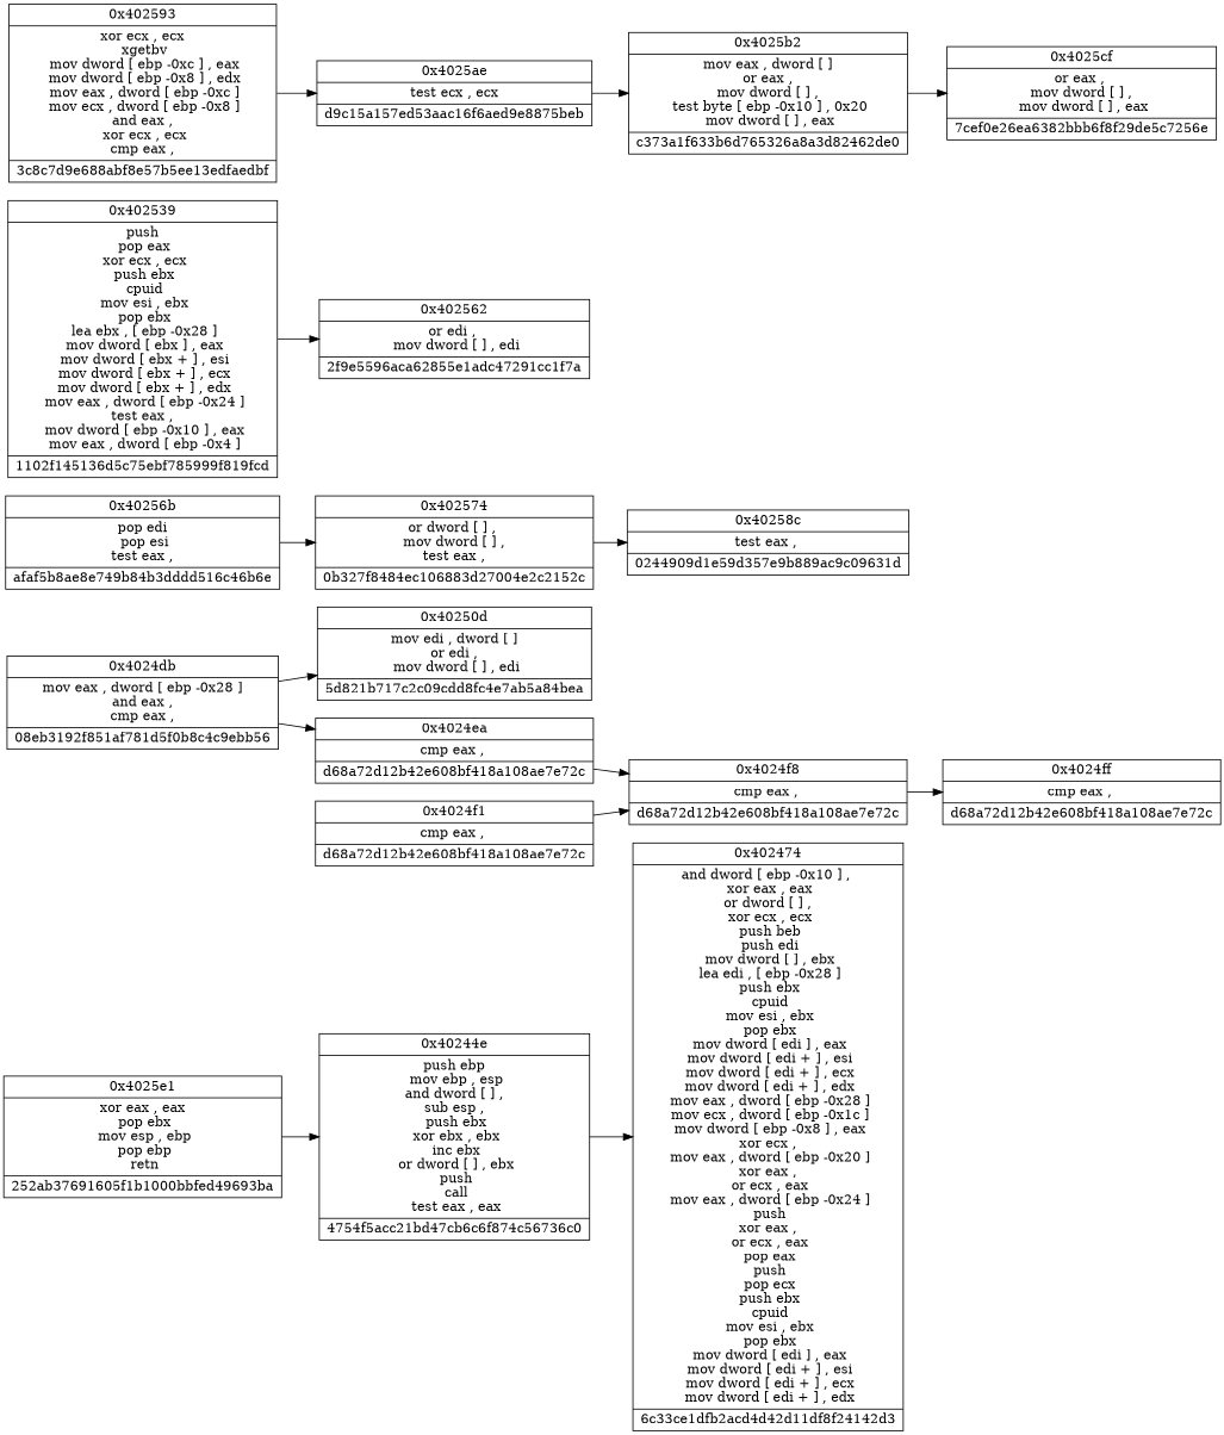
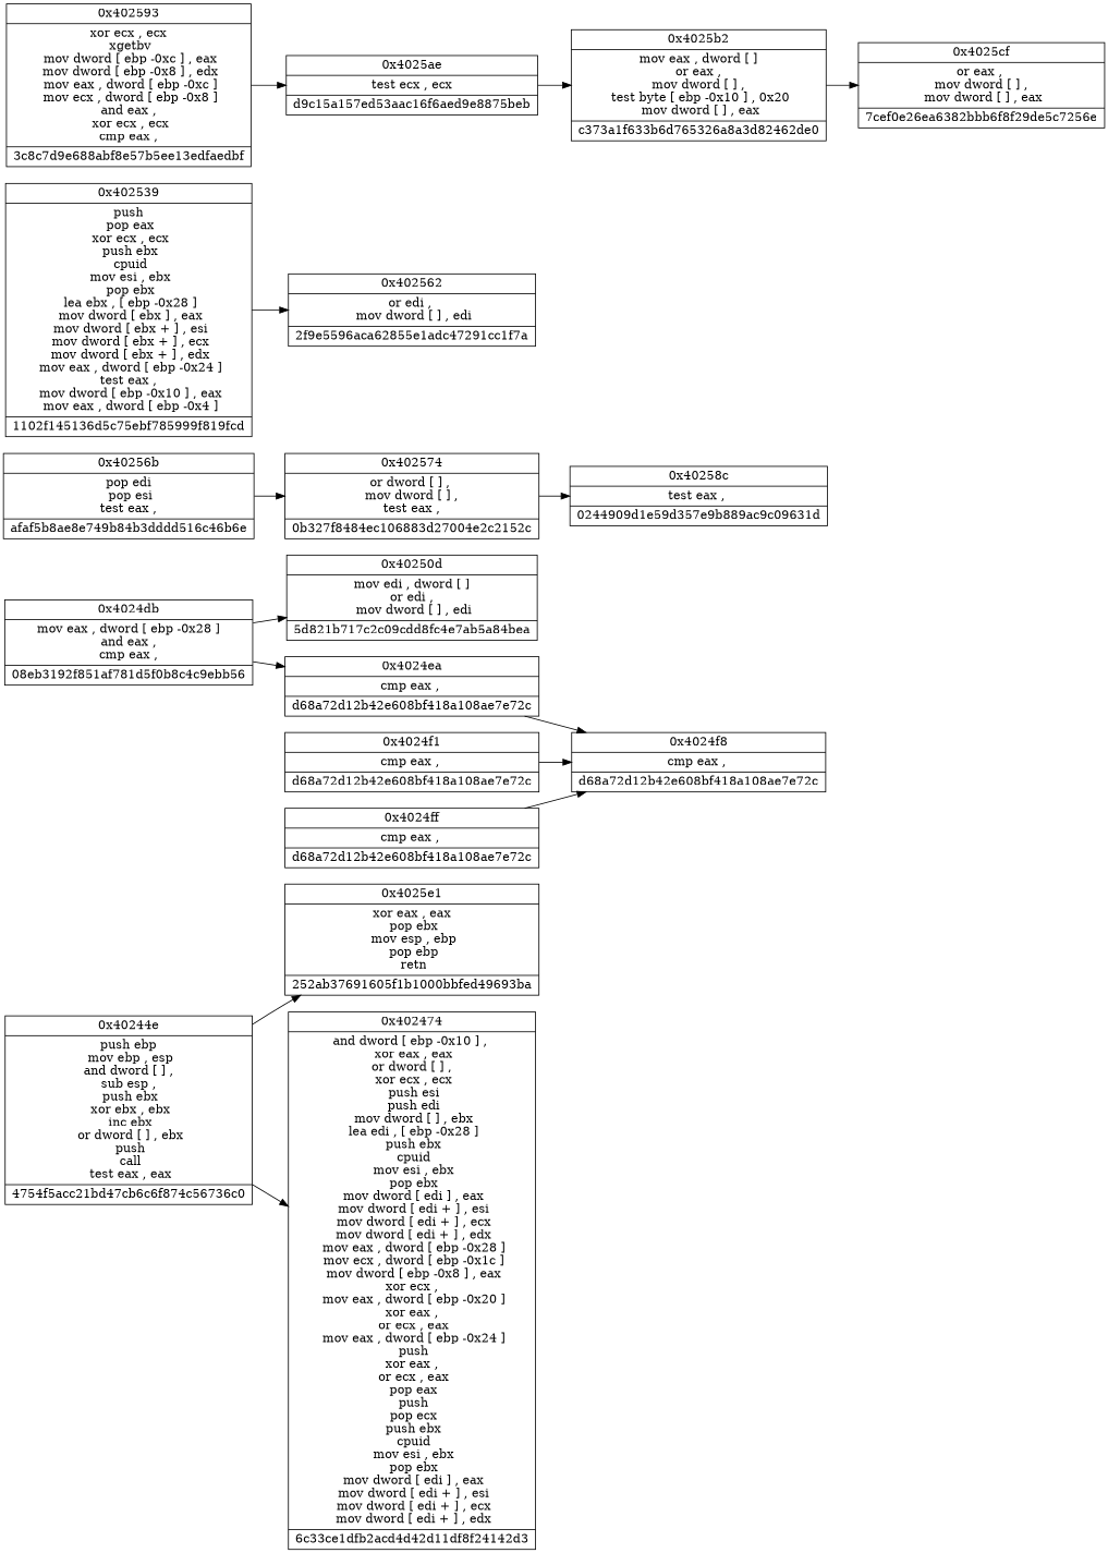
  digraph {
    rankdir=LR
    node [shape=record]
    n1 [label="0x40244e|  push ebp\n mov ebp ,  esp\n and dword  [ ] , \n sub esp , \n push ebx\n xor ebx ,  ebx\n inc ebx\n or dword  [ ] ,  ebx\n push\n call\n test eax ,  eax\n| 4754f5acc21bd47cb6c6f874c56736c0"]
    n2 [label="0x4025e1|  xor eax ,  eax\n pop ebx\n mov esp ,  ebp\n pop ebp\n retn\n| 252ab37691605f1b1000bbfed49693ba"]
-   n3 [label="0x402474|  and dword  [ ebp -0x10 ] , \n xor eax ,  eax\n or dword  [ ] , \n xor ecx ,  ecx\n push beb\n push edi\n mov dword  [ ] ,  ebx\n lea edi ,   [ ebp -0x28 ]\n push ebx\n cpuid\n mov esi ,  ebx\n pop ebx\n mov dword  [ edi ] ,  eax\n mov dword  [ edi + ] ,  esi\n mov dword  [ edi + ] ,  ecx\n mov dword  [ edi + ] ,  edx\n mov eax ,  dword  [ ebp -0x28 ]\n mov ecx ,  dword  [ ebp -0x1c ]\n mov dword  [ ebp -0x8 ] ,  eax\n xor ecx , \n mov eax ,  dword  [ ebp -0x20 ]\n xor eax , \n or ecx ,  eax\n mov eax ,  dword  [ ebp -0x24 ]\n push\n xor eax , \n or ecx ,  eax\n pop eax\n push\n pop ecx\n push ebx\n cpuid\n mov esi ,  ebx\n pop ebx\n mov dword  [ edi ] ,  eax\n mov dword  [ edi + ] ,  esi\n mov dword  [ edi + ] ,  ecx\n mov dword  [ edi + ] ,  edx\n| 6c33ce1dfb2acd4d42d11df8f24142d3"]
+   n3 [label="0x402474|  and dword  [ ebp -0x10 ] , \n xor eax ,  eax\n or dword  [ ] , \n xor ecx ,  ecx\n push esi\n push edi\n mov dword  [ ] ,  ebx\n lea edi ,   [ ebp -0x28 ]\n push ebx\n cpuid\n mov esi ,  ebx\n pop ebx\n mov dword  [ edi ] ,  eax\n mov dword  [ edi + ] ,  esi\n mov dword  [ edi + ] ,  ecx\n mov dword  [ edi + ] ,  edx\n mov eax ,  dword  [ ebp -0x28 ]\n mov ecx ,  dword  [ ebp -0x1c ]\n mov dword  [ ebp -0x8 ] ,  eax\n xor ecx , \n mov eax ,  dword  [ ebp -0x20 ]\n xor eax , \n or ecx ,  eax\n mov eax ,  dword  [ ebp -0x24 ]\n push\n xor eax , \n or ecx ,  eax\n pop eax\n push\n pop ecx\n push ebx\n cpuid\n mov esi ,  ebx\n pop ebx\n mov dword  [ edi ] ,  eax\n mov dword  [ edi + ] ,  esi\n mov dword  [ edi + ] ,  ecx\n mov dword  [ edi + ] ,  edx\n| 6c33ce1dfb2acd4d42d11df8f24142d3"]
    n4 [label="0x4024db|  mov eax ,  dword  [ ebp -0x28 ]\n and eax , \n cmp eax , \n| 08eb3192f851af781d5f0b8c4c9ebb56"]
    n5 [label="0x40250d|  mov edi ,  dword  [ ]\n or edi , \n mov dword  [ ] ,  edi\n| 5d821b717c2c09cdd8fc4e7ab5a84bea"]
    n6 [label="0x4024ea|  cmp eax , \n| d68a72d12b42e608bf418a108ae7e72c"]
    n7 [label="0x4024f8|  cmp eax , \n| d68a72d12b42e608bf418a108ae7e72c"]
    n8 [label="0x40256b|  pop edi\n pop esi\n test eax , \n| afaf5b8ae8e749b84b3dddd516c46b6e"]
    n9 [label="0x402574|  or dword  [ ] , \n mov dword  [ ] , \n test eax , \n| 0b327f8484ec106883d27004e2c2152c"]
    n10 [label="0x402539|  push\n pop eax\n xor ecx ,  ecx\n push ebx\n cpuid\n mov esi ,  ebx\n pop ebx\n lea ebx ,   [ ebp -0x28 ]\n mov dword  [ ebx ] ,  eax\n mov dword  [ ebx + ] ,  esi\n mov dword  [ ebx + ] ,  ecx\n mov dword  [ ebx + ] ,  edx\n mov eax ,  dword  [ ebp -0x24 ]\n test eax , \n mov dword  [ ebp -0x10 ] ,  eax\n mov eax ,  dword  [ ebp -0x4 ]\n| 1102f145136d5c75ebf785999f819fcd"]
    n11 [label="0x402562|  or edi , \n mov dword  [ ] ,  edi\n| 2f9e5596aca62855e1adc47291cc1f7a"]
    n12 [label="0x4024f1|  cmp eax , \n| d68a72d12b42e608bf418a108ae7e72c"]
    n13 [label="0x40258c|  test eax , \n| 0244909d1e59d357e9b889ac9c09631d"]
    n14 [label="0x4024ff|  cmp eax , \n| d68a72d12b42e608bf418a108ae7e72c"]
    n15 [label="0x402593|  xor ecx ,  ecx\n xgetbv\n mov dword  [ ebp -0xc ] ,  eax\n mov dword  [ ebp -0x8 ] ,  edx\n mov eax ,  dword  [ ebp -0xc ]\n mov ecx ,  dword  [ ebp -0x8 ]\n and eax , \n xor ecx ,  ecx\n cmp eax , \n| 3c8c7d9e688abf8e57b5ee13edfaedbf"]
    n16 [label="0x4025ae|  test ecx ,  ecx\n| d9c15a157ed53aac16f6aed9e8875beb"]
    n17 [label="0x4025b2|  mov eax ,  dword  [ ]\n or eax , \n mov dword  [ ] , \n test byte  [ ebp -0x10 ] ,  0x20\n mov dword  [ ] ,  eax\n| c373a1f633b6d765326a8a3d82462de0"]
    n18 [label="0x4025cf|  or eax , \n mov dword  [ ] , \n mov dword  [ ] ,  eax\n| 7cef0e26ea6382bbb6f8f29de5c7256e"]
-   n2 -> n1
+   n1 -> n2
    n1 -> n3
    n4 -> n5
    n4 -> n6
    n6 -> n7
-   n7 -> n14
+   n14 -> n7
    n8 -> n9
    n9 -> n13
    n10 -> n11
    n12 -> n7
    n15 -> n16
    n16 -> n17
    n17 -> n18
  }
